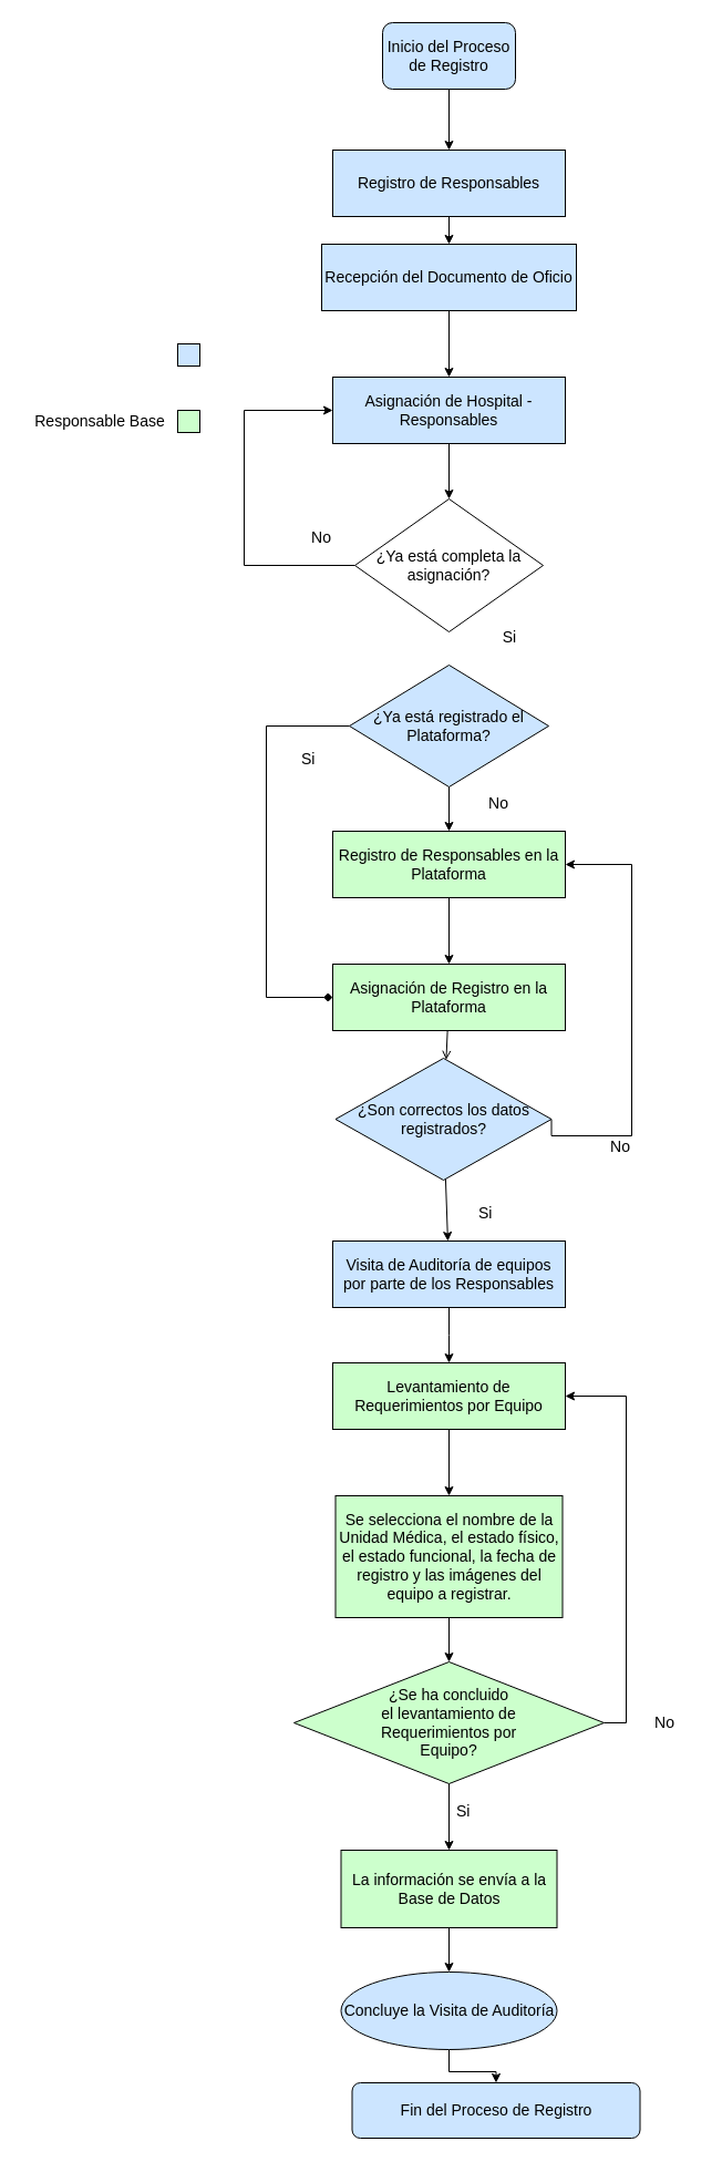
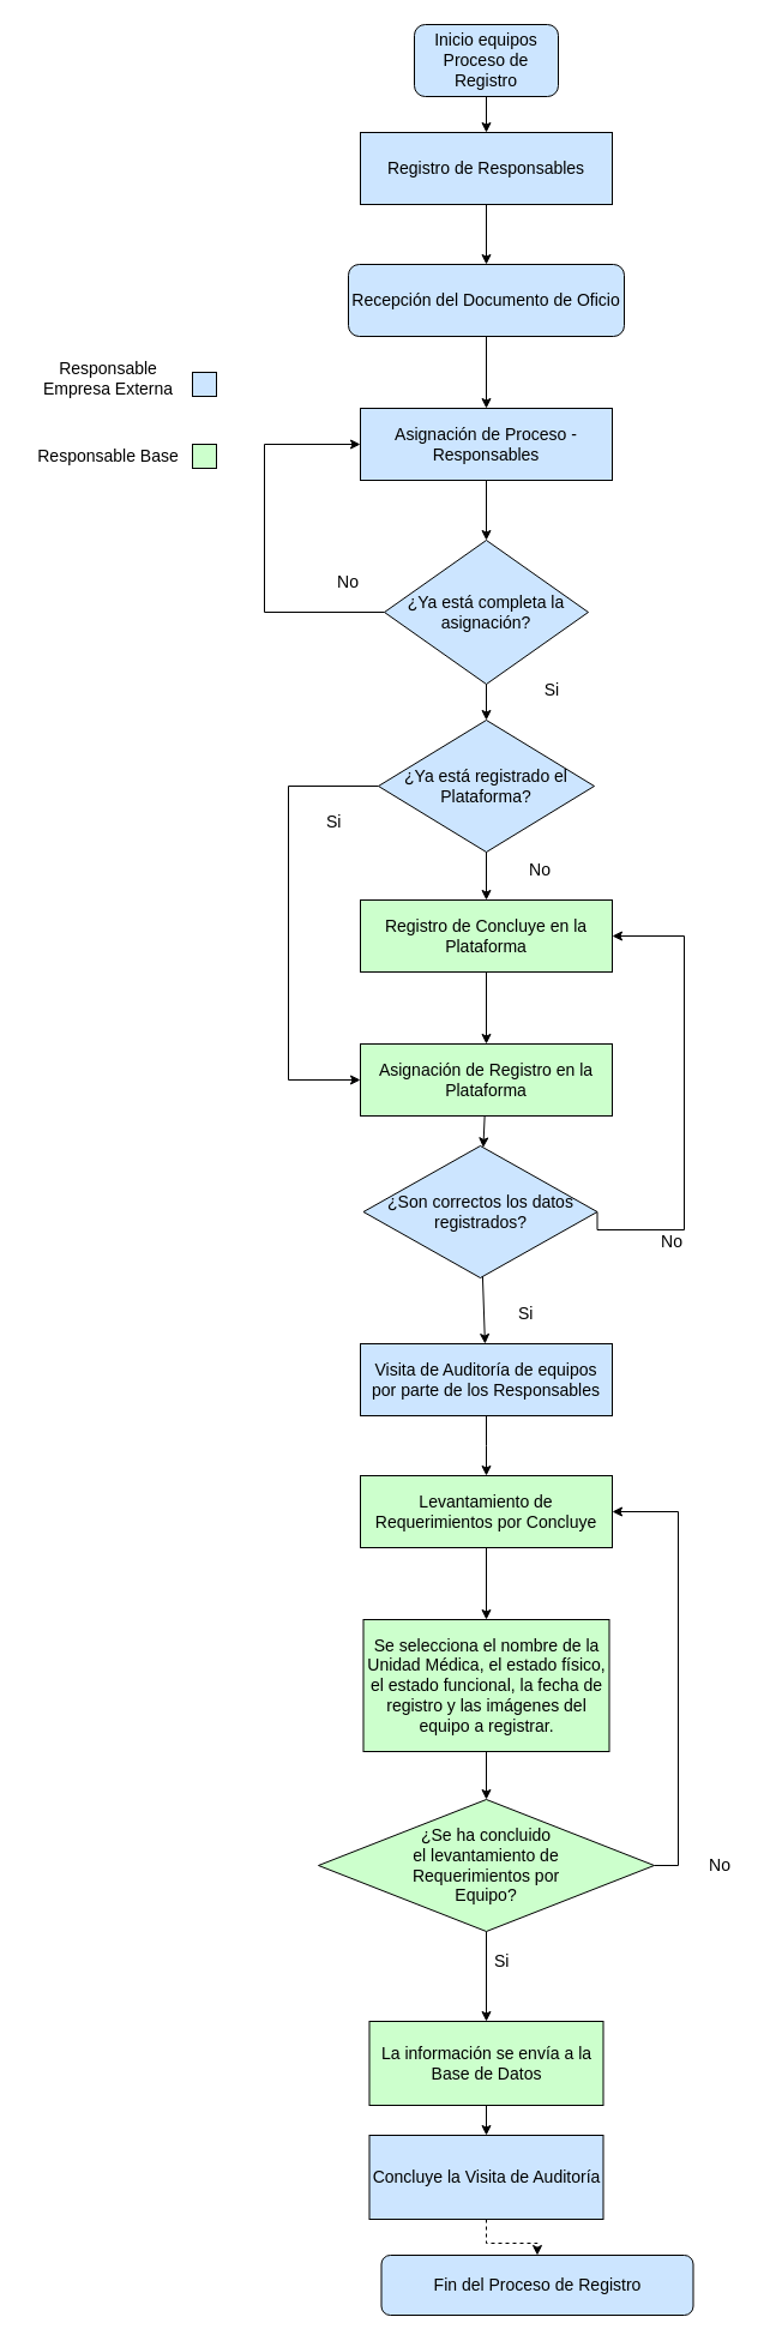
  <mxCell id="0" />
  <mxCell id="1" parent="0" />
  <mxCell id="2" style="edgeStyle=orthogonalEdgeStyle;rounded=0;orthogonalLoop=1;jettySize=auto;html=1;exitX=0.5;exitY=1;exitDx=0;exitDy=0;fontSize=14;" parent="1" source="3" target="44" edge="1"><mxGeometry relative="1" as="geometry" /></mxCell>
- <mxCell id="3" value="Registro de Responsables" style="rounded=0;whiteSpace=wrap;html=1;fontSize=14;fillColor=#CCE5FF;fontColor=#000000;" parent="1" vertex="1"><mxGeometry x="300" y="135" width="210" height="60" as="geometry" /></mxCell>
+ <mxCell id="3" value="Registro de Responsables" style="rounded=0;whiteSpace=wrap;html=1;fontSize=14;fillColor=#CCE5FF;fontColor=#000000;" parent="1" vertex="1"><mxGeometry x="300" y="110" width="210" height="60" as="geometry" /></mxCell>
  <mxCell id="4" style="edgeStyle=orthogonalEdgeStyle;rounded=0;orthogonalLoop=1;jettySize=auto;html=1;exitX=0.5;exitY=1;exitDx=0;exitDy=0;fontSize=14;" parent="1" source="5" target="7" edge="1"><mxGeometry relative="1" as="geometry" /></mxCell>
- <mxCell id="5" value="Asignación de Hospital - Responsables" style="rounded=0;whiteSpace=wrap;html=1;fontSize=14;fillColor=#CCE5FF;fontColor=#000000;" parent="1" vertex="1"><mxGeometry x="300" y="340" width="210" height="60" as="geometry" /></mxCell>
+ <mxCell id="5" value="Asignación de Proceso - Responsables" style="rounded=0;whiteSpace=wrap;html=1;fontSize=14;fillColor=#CCE5FF;fontColor=#000000;" parent="1" vertex="1"><mxGeometry x="300" y="340" width="210" height="60" as="geometry" /></mxCell>
  <mxCell id="6" style="edgeStyle=orthogonalEdgeStyle;rounded=0;orthogonalLoop=1;jettySize=auto;html=1;exitX=0;exitY=0.5;exitDx=0;exitDy=0;entryX=0;entryY=0.5;entryDx=0;entryDy=0;fontSize=14;" parent="1" source="7" target="5" edge="1"><mxGeometry relative="1" as="geometry"><Array as="points"><mxPoint x="220" y="510" /><mxPoint x="220" y="370" /></Array></mxGeometry></mxCell>
- <mxCell id="7" value="¿Ya está completa la asignación?" style="rhombus;whiteSpace=wrap;html=1;fontSize=14;fillColor=#ffffff;fontColor=#000000;" parent="1" vertex="1"><mxGeometry x="320" y="450" width="170" height="120" as="geometry" /></mxCell>
+ <mxCell id="7" value="¿Ya está completa la asignación?" style="rhombus;whiteSpace=wrap;html=1;fontSize=14;fillColor=#CCE5FF;fontColor=#000000;" parent="1" vertex="1"><mxGeometry x="320" y="450" width="170" height="120" as="geometry" /></mxCell>
+ <mxCell id="8" value="" style="endArrow=classic;html=1;rounded=0;fontSize=14;" parent="1" source="7" target="13" edge="1"><mxGeometry width="50" height="50" relative="1" as="geometry"><mxPoint x="280" y="540" as="sourcePoint" /><mxPoint x="405" y="620" as="targetPoint" /></mxGeometry></mxCell>
  <mxCell id="9" value="No" style="text;html=1;strokeColor=none;fillColor=none;align=center;verticalAlign=middle;whiteSpace=wrap;rounded=0;fontSize=14;" parent="1" vertex="1"><mxGeometry x="260" y="470" width="60" height="30" as="geometry" /></mxCell>
  <mxCell id="10" value="Si" style="text;html=1;strokeColor=none;fillColor=none;align=center;verticalAlign=middle;whiteSpace=wrap;rounded=0;fontSize=14;" parent="1" vertex="1"><mxGeometry x="430" y="560" width="60" height="30" as="geometry" /></mxCell>
- <mxCell id="11" value="Registro de Responsables en la Plataforma" style="rounded=0;whiteSpace=wrap;html=1;fontSize=14;fillColor=#CCFFCC;fontColor=#000000;" parent="1" vertex="1"><mxGeometry x="300" y="750" width="210" height="60" as="geometry" /></mxCell>
- <mxCell id="12" style="edgeStyle=orthogonalEdgeStyle;rounded=0;orthogonalLoop=1;jettySize=auto;html=1;exitX=0;exitY=0.5;exitDx=0;exitDy=0;entryX=0;entryY=0.5;entryDx=0;entryDy=0;fontSize=14;endArrow=diamond;" parent="1" source="13" target="17" edge="1"><mxGeometry relative="1" as="geometry"><Array as="points"><mxPoint x="240" y="655" /><mxPoint x="240" y="900" /></Array></mxGeometry></mxCell>
+ <mxCell id="11" value="Registro de Concluye en la Plataforma" style="rounded=0;whiteSpace=wrap;html=1;fontSize=14;fillColor=#CCFFCC;fontColor=#000000;" parent="1" vertex="1"><mxGeometry x="300" y="750" width="210" height="60" as="geometry" /></mxCell>
+ <mxCell id="12" style="edgeStyle=orthogonalEdgeStyle;rounded=0;orthogonalLoop=1;jettySize=auto;html=1;exitX=0;exitY=0.5;exitDx=0;exitDy=0;entryX=0;entryY=0.5;entryDx=0;entryDy=0;fontSize=14;" parent="1" source="13" target="17" edge="1"><mxGeometry relative="1" as="geometry"><Array as="points"><mxPoint x="240" y="655" /><mxPoint x="240" y="900" /></Array></mxGeometry></mxCell>
  <mxCell id="13" value="¿Ya está registrado el Plataforma?" style="rhombus;whiteSpace=wrap;html=1;fontSize=14;fillColor=#CCE5FF;fontColor=#000000;" parent="1" vertex="1"><mxGeometry x="315" y="600" width="180" height="110" as="geometry" /></mxCell>
  <mxCell id="14" value="" style="endArrow=classic;html=1;rounded=0;fontSize=14;" parent="1" source="13" target="11" edge="1"><mxGeometry width="50" height="50" relative="1" as="geometry"><mxPoint x="280" y="620" as="sourcePoint" /><mxPoint x="330" y="570" as="targetPoint" /></mxGeometry></mxCell>
  <mxCell id="15" value="Si" style="text;whiteSpace=wrap;html=1;fontSize=14;" parent="1" vertex="1"><mxGeometry x="270" y="670" width="40" height="30" as="geometry" /></mxCell>
  <mxCell id="16" value="No" style="text;html=1;strokeColor=none;fillColor=none;align=center;verticalAlign=middle;whiteSpace=wrap;rounded=0;fontSize=14;" parent="1" vertex="1"><mxGeometry x="420" y="710" width="60" height="30" as="geometry" /></mxCell>
  <mxCell id="17" value="Asignación de Registro en la Plataforma" style="rounded=0;whiteSpace=wrap;html=1;fontSize=14;fillColor=#CCFFCC;fontColor=#000000;" parent="1" vertex="1"><mxGeometry x="300" y="870" width="210" height="60" as="geometry" /></mxCell>
  <mxCell id="18" value="" style="endArrow=classic;html=1;rounded=0;fontSize=14;" parent="1" source="11" target="17" edge="1"><mxGeometry width="50" height="50" relative="1" as="geometry"><mxPoint x="280" y="890" as="sourcePoint" /><mxPoint x="330" y="840" as="targetPoint" /></mxGeometry></mxCell>
  <mxCell id="19" style="edgeStyle=orthogonalEdgeStyle;rounded=0;orthogonalLoop=1;jettySize=auto;html=1;exitX=1;exitY=0.5;exitDx=0;exitDy=0;entryX=1;entryY=0.5;entryDx=0;entryDy=0;fontSize=14;" parent="1" source="20" target="11" edge="1"><mxGeometry relative="1" as="geometry"><Array as="points"><mxPoint x="570" y="1025" /><mxPoint x="570" y="780" /></Array></mxGeometry></mxCell>
  <mxCell id="20" value="¿Son correctos los datos registrados?" style="rhombus;whiteSpace=wrap;html=1;fontSize=14;fillColor=#CCE5FF;fontColor=#000000;" parent="1" vertex="1"><mxGeometry x="302.5" y="955" width="195" height="110" as="geometry" /></mxCell>
- <mxCell id="21" value="" style="endArrow=open;html=1;rounded=0;fontSize=14;" parent="1" source="17" target="20" edge="1"><mxGeometry width="50" height="50" relative="1" as="geometry"><mxPoint x="280" y="1010" as="sourcePoint" /><mxPoint x="330" y="960" as="targetPoint" /></mxGeometry></mxCell>
+ <mxCell id="21" value="" style="endArrow=classic;html=1;rounded=0;fontSize=14;" parent="1" source="17" target="20" edge="1"><mxGeometry width="50" height="50" relative="1" as="geometry"><mxPoint x="280" y="1010" as="sourcePoint" /><mxPoint x="330" y="960" as="targetPoint" /></mxGeometry></mxCell>
  <mxCell id="22" value="No" style="text;html=1;strokeColor=none;fillColor=none;align=center;verticalAlign=middle;whiteSpace=wrap;rounded=0;fontSize=14;" parent="1" vertex="1"><mxGeometry x="530" y="1020" width="60" height="30" as="geometry" /></mxCell>
  <mxCell id="23" style="edgeStyle=orthogonalEdgeStyle;rounded=0;orthogonalLoop=1;jettySize=auto;html=1;exitX=0.5;exitY=1;exitDx=0;exitDy=0;fontSize=14;" parent="1" source="24" edge="1"><mxGeometry relative="1" as="geometry"><mxPoint x="405" y="1230" as="targetPoint" /></mxGeometry></mxCell>
  <mxCell id="24" value="Visita de Auditoría de equipos por parte de los Responsables" style="rounded=0;whiteSpace=wrap;html=1;fontSize=14;fillColor=#CCE5FF;fontColor=#000000;" parent="1" vertex="1"><mxGeometry x="300" y="1120" width="210" height="60" as="geometry" /></mxCell>
  <mxCell id="25" value="" style="endArrow=classic;html=1;rounded=0;fontSize=14;" parent="1" source="20" target="24" edge="1"><mxGeometry width="50" height="50" relative="1" as="geometry"><mxPoint x="410" y="1025" as="sourcePoint" /><mxPoint x="330" y="960" as="targetPoint" /></mxGeometry></mxCell>
  <mxCell id="26" value="Si" style="text;whiteSpace=wrap;html=1;fontSize=14;" parent="1" vertex="1"><mxGeometry x="430" y="1080" width="40" height="30" as="geometry" /></mxCell>
  <mxCell id="27" style="edgeStyle=orthogonalEdgeStyle;rounded=0;orthogonalLoop=1;jettySize=auto;html=1;exitX=0.5;exitY=1;exitDx=0;exitDy=0;fontSize=14;" parent="1" source="28" target="33" edge="1"><mxGeometry relative="1" as="geometry" /></mxCell>
- <mxCell id="28" value="Levantamiento de Requerimientos por Equipo" style="rounded=0;whiteSpace=wrap;html=1;fontSize=14;fillColor=#CCFFCC;fontColor=#000000;" parent="1" vertex="1"><mxGeometry x="300" y="1230" width="210" height="60" as="geometry" /></mxCell>
+ <mxCell id="28" value="Levantamiento de Requerimientos por Concluye" style="rounded=0;whiteSpace=wrap;html=1;fontSize=14;fillColor=#CCFFCC;fontColor=#000000;" parent="1" vertex="1"><mxGeometry x="300" y="1230" width="210" height="60" as="geometry" /></mxCell>
  <mxCell id="29" style="edgeStyle=orthogonalEdgeStyle;rounded=0;orthogonalLoop=1;jettySize=auto;html=1;exitX=1;exitY=0.5;exitDx=0;exitDy=0;entryX=1;entryY=0.5;entryDx=0;entryDy=0;fontSize=14;" parent="1" source="31" target="28" edge="1"><mxGeometry relative="1" as="geometry" /></mxCell>
  <mxCell id="30" style="edgeStyle=orthogonalEdgeStyle;rounded=0;orthogonalLoop=1;jettySize=auto;html=1;exitX=0.5;exitY=1;exitDx=0;exitDy=0;fontSize=14;" parent="1" source="31" target="35" edge="1"><mxGeometry relative="1" as="geometry" /></mxCell>
  <mxCell id="31" value="&lt;div&gt;¿Se ha concluido &lt;br&gt;&lt;/div&gt;&lt;div&gt;el levantamiento de&lt;/div&gt;&lt;div&gt;Requerimientos por&lt;/div&gt;&lt;div&gt;Equipo?&lt;/div&gt;" style="rhombus;whiteSpace=wrap;html=1;fontSize=14;fillColor=#CCFFCC;fontColor=#000000;" parent="1" vertex="1"><mxGeometry x="265" y="1500" width="280" height="110" as="geometry" /></mxCell>
  <mxCell id="32" style="edgeStyle=orthogonalEdgeStyle;rounded=0;orthogonalLoop=1;jettySize=auto;html=1;exitX=0.5;exitY=1;exitDx=0;exitDy=0;fontSize=14;" parent="1" source="33" target="31" edge="1"><mxGeometry relative="1" as="geometry" /></mxCell>
  <mxCell id="33" value="Se selecciona el nombre de la Unidad Médica, el estado físico, el estado funcional, la fecha de registro y las imágenes del equipo a registrar." style="rounded=0;whiteSpace=wrap;html=1;fontSize=14;fillColor=#CCFFCC;fontColor=#000000;" parent="1" vertex="1"><mxGeometry x="302.5" y="1350" width="205" height="110" as="geometry" /></mxCell>
  <mxCell id="34" style="edgeStyle=orthogonalEdgeStyle;rounded=0;orthogonalLoop=1;jettySize=auto;html=1;exitX=0.5;exitY=1;exitDx=0;exitDy=0;fontSize=14;" parent="1" source="35" target="37" edge="1"><mxGeometry relative="1" as="geometry" /></mxCell>
- <mxCell id="35" value="La información se envía a la Base de Datos" style="rounded=0;whiteSpace=wrap;html=1;fontSize=14;fillColor=#CCFFCC;fontColor=#000000;" parent="1" vertex="1"><mxGeometry x="307.5" y="1670" width="195" height="70" as="geometry" /></mxCell>
- <mxCell id="36" style="edgeStyle=orthogonalEdgeStyle;rounded=0;orthogonalLoop=1;jettySize=auto;html=1;exitX=0.5;exitY=1;exitDx=0;exitDy=0;fontSize=14;" parent="1" source="37" target="38" edge="1"><mxGeometry relative="1" as="geometry" /></mxCell>
- <mxCell id="37" value="Concluye la Visita de Auditoría" style="ellipse;whiteSpace=wrap;html=1;fontSize=14;fillColor=#CCE5FF;fontColor=#000000;" parent="1" vertex="1"><mxGeometry x="307.5" y="1780" width="195" height="70" as="geometry" /></mxCell>
+ <mxCell id="35" value="La información se envía a la Base de Datos" style="rounded=0;whiteSpace=wrap;html=1;fontSize=14;fillColor=#CCFFCC;fontColor=#000000;" parent="1" vertex="1"><mxGeometry x="307.5" y="1685" width="195" height="70" as="geometry" /></mxCell>
+ <mxCell id="36" style="edgeStyle=orthogonalEdgeStyle;rounded=0;orthogonalLoop=1;jettySize=auto;html=1;exitX=0.5;exitY=1;exitDx=0;exitDy=0;fontSize=14;dashed=1;" parent="1" source="37" target="38" edge="1"><mxGeometry relative="1" as="geometry" /></mxCell>
+ <mxCell id="37" value="Concluye la Visita de Auditoría" style="rounded=0;whiteSpace=wrap;html=1;fontSize=14;fillColor=#CCE5FF;fontColor=#000000;" parent="1" vertex="1"><mxGeometry x="307.5" y="1780" width="195" height="70" as="geometry" /></mxCell>
  <mxCell id="38" value="Fin del Proceso de Registro" style="rounded=1;whiteSpace=wrap;html=1;fontSize=14;fillColor=#CCE5FF;fontColor=#000000;" parent="1" vertex="1"><mxGeometry x="317.5" y="1880" width="260" height="50" as="geometry" /></mxCell>
  <mxCell id="39" value="Si" style="text;whiteSpace=wrap;html=1;fontSize=14;" parent="1" vertex="1"><mxGeometry x="410" y="1620" width="40" height="30" as="geometry" /></mxCell>
  <mxCell id="40" value="No" style="text;html=1;strokeColor=none;fillColor=none;align=center;verticalAlign=middle;whiteSpace=wrap;rounded=0;fontSize=14;" parent="1" vertex="1"><mxGeometry x="570" y="1540" width="60" height="30" as="geometry" /></mxCell>
  <mxCell id="41" style="edgeStyle=orthogonalEdgeStyle;rounded=0;orthogonalLoop=1;jettySize=auto;html=1;exitX=0.5;exitY=1;exitDx=0;exitDy=0;fontSize=14;" parent="1" source="42" target="3" edge="1"><mxGeometry relative="1" as="geometry" /></mxCell>
- <mxCell id="42" value="&lt;font style=&quot;font-size: 14px;&quot;&gt;Inicio del Proceso de Registro&lt;br&gt;&lt;/font&gt;" style="rounded=1;whiteSpace=wrap;html=1;fillColor=#CCE5FF;fontColor=#000000;" parent="1" vertex="1"><mxGeometry x="345" y="20" width="120" height="60" as="geometry" /></mxCell>
+ <mxCell id="42" value="&lt;font style=&quot;font-size: 14px;&quot;&gt;Inicio equipos Proceso de Registro&lt;br&gt;&lt;/font&gt;" style="rounded=1;whiteSpace=wrap;html=1;fillColor=#CCE5FF;fontColor=#000000;" parent="1" vertex="1"><mxGeometry x="345" y="20" width="120" height="60" as="geometry" /></mxCell>
  <mxCell id="43" style="edgeStyle=orthogonalEdgeStyle;rounded=0;orthogonalLoop=1;jettySize=auto;html=1;exitX=0.5;exitY=1;exitDx=0;exitDy=0;fontSize=14;" parent="1" source="44" target="5" edge="1"><mxGeometry relative="1" as="geometry" /></mxCell>
- <mxCell id="44" value="&lt;font style=&quot;font-size: 14px;&quot;&gt;Recepción del Documento de Oficio&lt;/font&gt;" style="rounded=0;whiteSpace=wrap;html=1;fontSize=14;fillColor=#CCE5FF;fontColor=#000000;" parent="1" vertex="1"><mxGeometry x="290" y="220" width="230" height="60" as="geometry" /></mxCell>
+ <mxCell id="44" value="&lt;font style=&quot;font-size: 14px;&quot;&gt;Recepción del Documento de Oficio&lt;/font&gt;" style="whiteSpace=wrap;html=1;fontSize=14;fillColor=#CCE5FF;fontColor=#000000;rounded=1;" parent="1" vertex="1"><mxGeometry x="290" y="220" width="230" height="60" as="geometry" /></mxCell>
  <mxCell id="45" value="" style="rounded=0;whiteSpace=wrap;html=1;fontSize=14;fillColor=#CCE5FF;" parent="1" vertex="1"><mxGeometry x="160" y="310" width="20" height="20" as="geometry" /></mxCell>
+ <mxCell id="46" value="Responsable Empresa Externa" style="text;html=1;strokeColor=none;fillColor=none;align=center;verticalAlign=middle;whiteSpace=wrap;rounded=0;fontSize=14;" parent="1" vertex="1"><mxGeometry x="20" y="300" width="140" height="30" as="geometry" /></mxCell>
  <mxCell id="47" value="" style="rounded=0;whiteSpace=wrap;html=1;fontSize=14;fillColor=#CCFFCC;" parent="1" vertex="1"><mxGeometry x="160" y="370" width="20" height="20" as="geometry" /></mxCell>
  <mxCell id="48" value="Responsable Base" style="text;html=1;strokeColor=none;fillColor=none;align=center;verticalAlign=middle;whiteSpace=wrap;rounded=0;fontSize=14;" parent="1" vertex="1"><mxGeometry x="20" y="365" width="140" height="30" as="geometry" /></mxCell>
